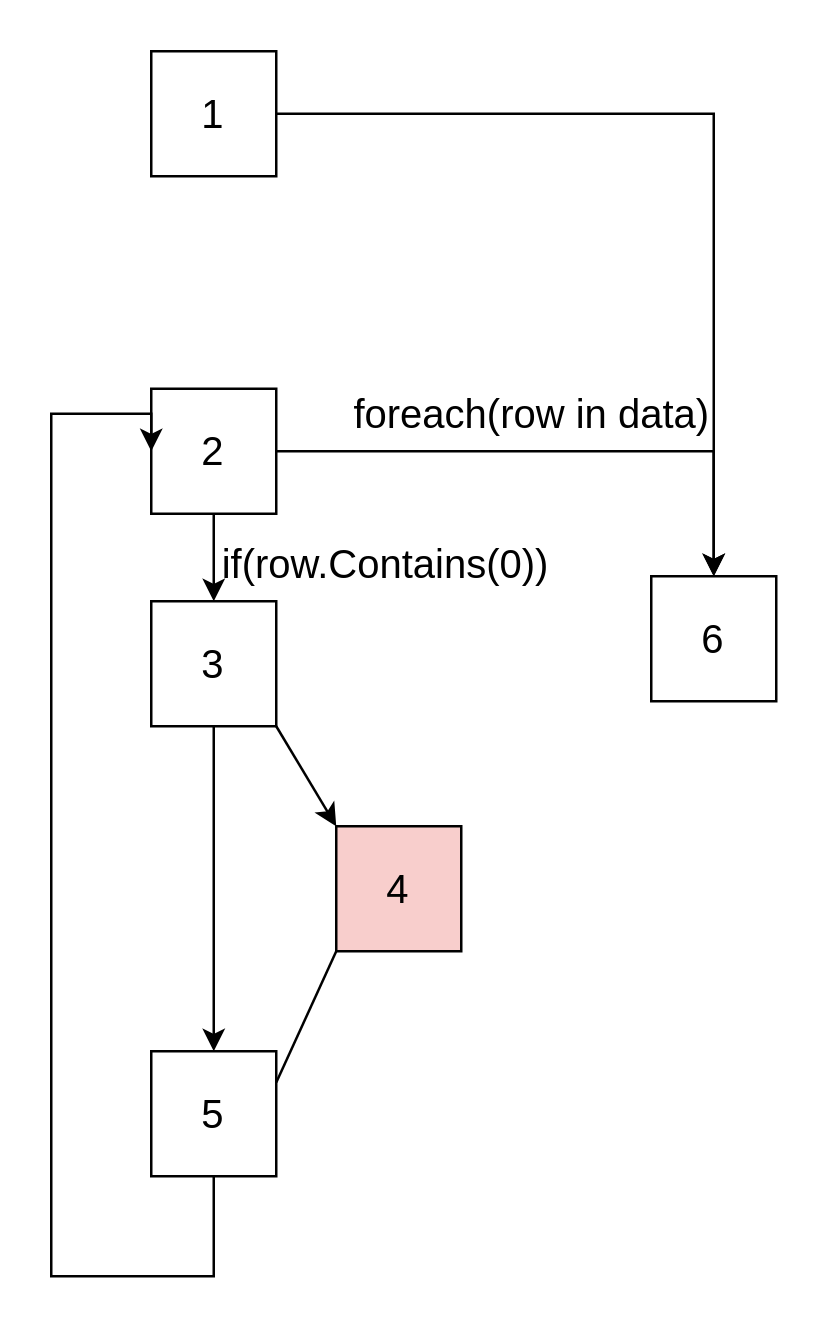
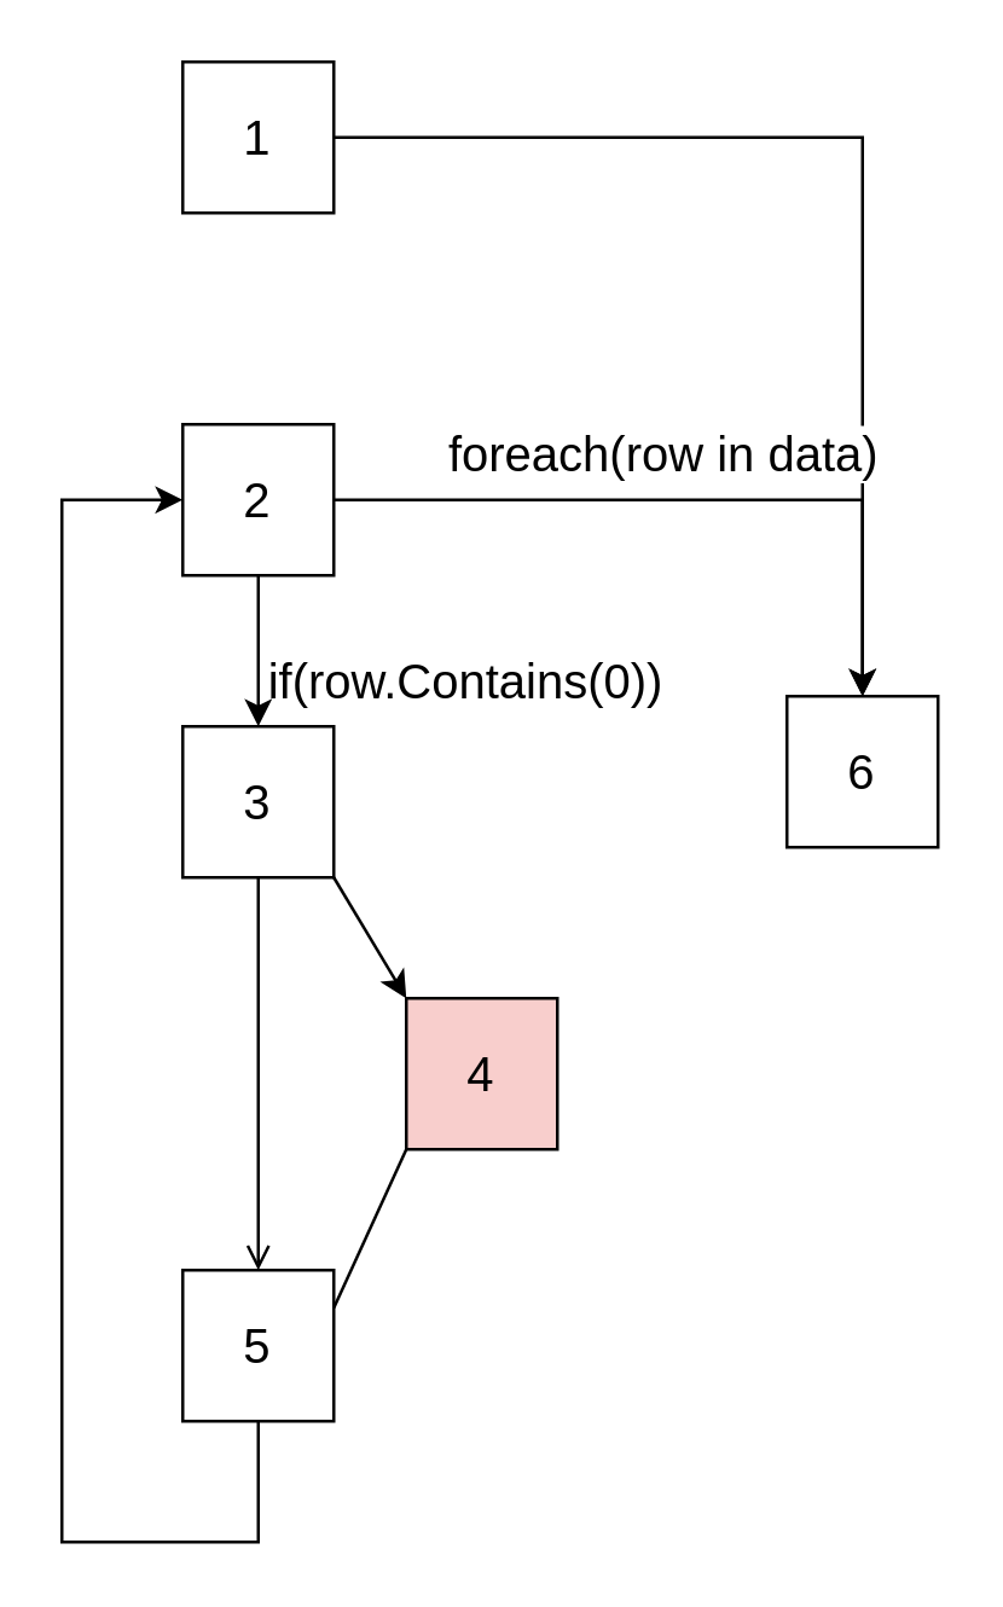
  <mxCell id="0" />
  <mxCell id="1" parent="0" />
  <mxCell id="2" style="edgeStyle=orthogonalEdgeStyle;rounded=0;orthogonalLoop=1;jettySize=auto;html=1;" edge="1" parent="1" source="3" target="7"><mxGeometry relative="1" as="geometry" /></mxCell>
  <mxCell id="3" value="&lt;font style=&quot;font-size: 16px;&quot;&gt;1&lt;/font&gt;" style="whiteSpace=wrap;html=1;aspect=fixed;" vertex="1" parent="1"><mxGeometry x="60" y="20" width="50" height="50" as="geometry" /></mxCell>
  <mxCell id="4" value="&lt;font style=&quot;font-size: 16px;&quot;&gt;foreach(row in data)&lt;/font&gt;" style="edgeStyle=orthogonalEdgeStyle;rounded=0;orthogonalLoop=1;jettySize=auto;html=1;entryX=0.5;entryY=0;entryDx=0;entryDy=0;" edge="1" parent="1" source="6" target="7"><mxGeometry x="-0.083" y="15" relative="1" as="geometry"><mxPoint x="-1" as="offset" /></mxGeometry></mxCell>
  <mxCell id="5" style="edgeStyle=orthogonalEdgeStyle;rounded=0;orthogonalLoop=1;jettySize=auto;html=1;" edge="1" parent="1" source="6" target="10"><mxGeometry relative="1" as="geometry" /></mxCell>
- <mxCell id="6" value="&lt;font style=&quot;font-size: 16px;&quot;&gt;2&lt;/font&gt;" style="whiteSpace=wrap;html=1;aspect=fixed;" vertex="1" parent="1"><mxGeometry x="60" y="155" width="50" height="50" as="geometry" /></mxCell>
+ <mxCell id="6" value="&lt;font style=&quot;font-size: 16px;&quot;&gt;2&lt;/font&gt;" style="whiteSpace=wrap;html=1;aspect=fixed;" vertex="1" parent="1"><mxGeometry x="60" y="140" width="50" height="50" as="geometry" /></mxCell>
  <mxCell id="7" value="&lt;font style=&quot;font-size: 16px;&quot;&gt;6&lt;/font&gt;" style="whiteSpace=wrap;html=1;aspect=fixed;" vertex="1" parent="1"><mxGeometry x="260" y="230" width="50" height="50" as="geometry" /></mxCell>
  <mxCell id="8" style="rounded=0;orthogonalLoop=1;jettySize=auto;html=1;exitX=1;exitY=1;exitDx=0;exitDy=0;entryX=0;entryY=0;entryDx=0;entryDy=0;" edge="1" parent="1" source="10" target="12"><mxGeometry relative="1" as="geometry" /></mxCell>
- <mxCell id="9" style="edgeStyle=orthogonalEdgeStyle;rounded=0;orthogonalLoop=1;jettySize=auto;html=1;exitX=0.5;exitY=1;exitDx=0;exitDy=0;entryX=0.5;entryY=0;entryDx=0;entryDy=0;" edge="1" parent="1" source="10" target="14"><mxGeometry relative="1" as="geometry" /></mxCell>
+ <mxCell id="9" style="edgeStyle=orthogonalEdgeStyle;rounded=0;orthogonalLoop=1;jettySize=auto;html=1;exitX=0.5;exitY=1;exitDx=0;exitDy=0;entryX=0.5;entryY=0;entryDx=0;entryDy=0;endArrow=open;" edge="1" parent="1" source="10" target="14"><mxGeometry relative="1" as="geometry" /></mxCell>
  <mxCell id="10" value="&lt;font style=&quot;font-size: 16px;&quot;&gt;3&lt;/font&gt;" style="whiteSpace=wrap;html=1;aspect=fixed;" vertex="1" parent="1"><mxGeometry x="60" y="240" width="50" height="50" as="geometry" /></mxCell>
  <mxCell id="11" style="rounded=0;orthogonalLoop=1;jettySize=auto;html=1;exitX=0;exitY=1;exitDx=0;exitDy=0;entryX=1;entryY=0.25;entryDx=0;entryDy=0;endArrow=none;" edge="1" parent="1" source="12" target="14"><mxGeometry relative="1" as="geometry" /></mxCell>
  <mxCell id="12" value="&lt;font style=&quot;font-size: 16px;&quot;&gt;4&lt;/font&gt;" style="whiteSpace=wrap;html=1;aspect=fixed;fillColor=#f8cecc;" vertex="1" parent="1"><mxGeometry x="134" y="330" width="50" height="50" as="geometry" /></mxCell>
  <mxCell id="13" style="edgeStyle=orthogonalEdgeStyle;rounded=0;orthogonalLoop=1;jettySize=auto;html=1;entryX=0;entryY=0.5;entryDx=0;entryDy=0;" edge="1" parent="1" source="14" target="6"><mxGeometry relative="1" as="geometry"><Array as="points"><mxPoint x="85" y="510" /><mxPoint x="20" y="510" /><mxPoint x="20" y="165" /></Array></mxGeometry></mxCell>
  <mxCell id="14" value="&lt;font style=&quot;font-size: 16px;&quot;&gt;5&lt;/font&gt;" style="whiteSpace=wrap;html=1;aspect=fixed;" vertex="1" parent="1"><mxGeometry x="60" y="420" width="50" height="50" as="geometry" /></mxCell>
  <mxCell id="15" value="if(row.Contains(0))" style="text;html=1;align=center;verticalAlign=middle;whiteSpace=wrap;rounded=0;fontSize=16;" vertex="1" parent="1"><mxGeometry x="124" y="210" width="60" height="30" as="geometry" /></mxCell>
